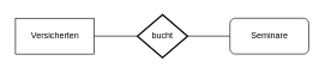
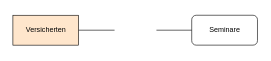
  <mxCell id="0" />
  <mxCell id="1" parent="0" />
- <mxCell id="2" value="Versicherten" style="html=1;" vertex="1" parent="1"><mxGeometry x="20" y="25" width="110" height="50" as="geometry" /></mxCell>
+ <mxCell id="2" value="Versicherten" style="html=1;fillColor=#ffe6cc;" vertex="1" parent="1"><mxGeometry x="20" y="25" width="110" height="50" as="geometry" /></mxCell>
  <mxCell id="3" value="&lt;div&gt;Seminare&lt;/div&gt;" style="html=1;rounded=1;" vertex="1" parent="1"><mxGeometry x="319" y="25" width="110" height="50" as="geometry" /></mxCell>
- <mxCell id="4" value="bucht" style="strokeWidth=2;html=1;shape=mxgraph.flowchart.decision;whiteSpace=wrap;" vertex="1" parent="1"><mxGeometry x="190" y="20" width="70" height="60" as="geometry" /></mxCell>
  <mxCell id="5" value="" style="line;strokeWidth=1;fillColor=none;align=left;verticalAlign=middle;spacingTop=-1;spacingLeft=3;spacingRight=3;rotatable=0;labelPosition=right;points=[];portConstraint=eastwest;" vertex="1" parent="1"><mxGeometry x="130" y="46" width="60" height="8" as="geometry" /></mxCell>
  <mxCell id="6" value="" style="line;strokeWidth=1;fillColor=none;align=left;verticalAlign=middle;spacingTop=-1;spacingLeft=3;spacingRight=3;rotatable=0;labelPosition=right;points=[];portConstraint=eastwest;" vertex="1" parent="1"><mxGeometry x="260" y="46" width="59" height="8" as="geometry" /></mxCell>
